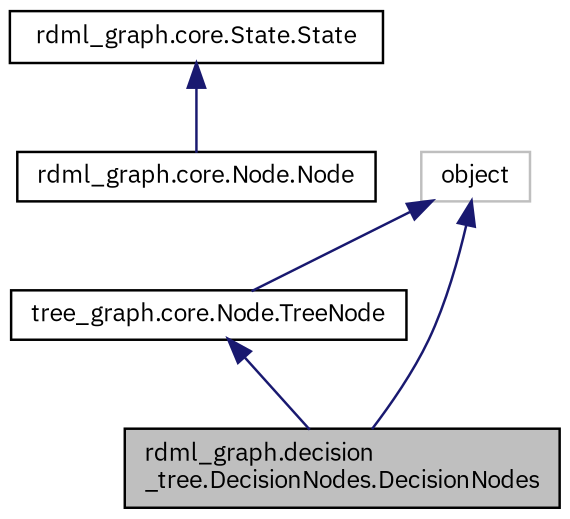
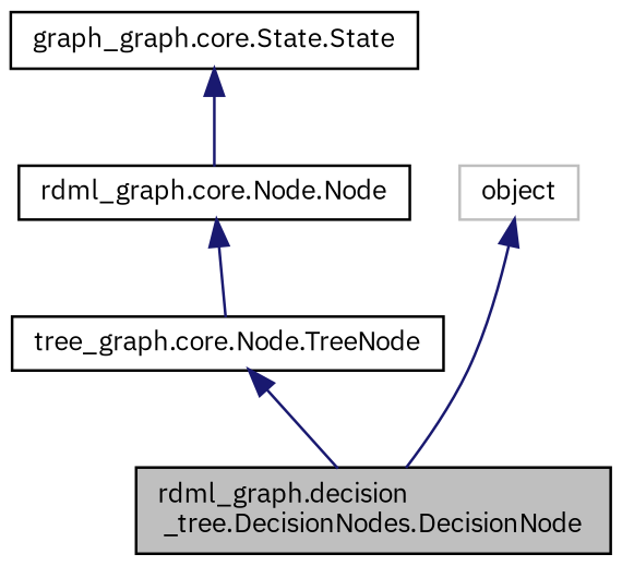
  digraph {
    fontname="IBM Plex Sans"
    node [color=black fillcolor=white fontname="IBM Plex Sans" fontsize=10 shape=record style=filled]
    edge [color=midnightblue dir=back fontname="IBM Plex Sans" fontsize=10 labelfontname=Helvetica labelfontsize=10 style=solid]
-   n1 [fillcolor=grey75 fontcolor=black height=0.2 label="rdml_graph.decision\l_tree.DecisionNodes.DecisionNodes" width=0.4]
+   n1 [fillcolor=grey75 fontcolor=black height=0.2 label="rdml_graph.decision\l_tree.DecisionNodes.DecisionNode" width=0.4]
    n2 [height=0.2 label="tree_graph.core.Node.TreeNode" width=0.4]
    n3 [height=0.2 label="rdml_graph.core.Node.Node" width=0.4]
-   n4 [height=0.2 label="rdml_graph.core.State.State" width=0.4]
+   n4 [height=0.2 label="graph_graph.core.State.State" width=0.4]
    n5 [color=grey75 height=0.2 label=object width=0.4]
    n2 -> n1
-   n5 -> n2
+   n3 -> n2
    n4 -> n3
    n5 -> n1
  }
